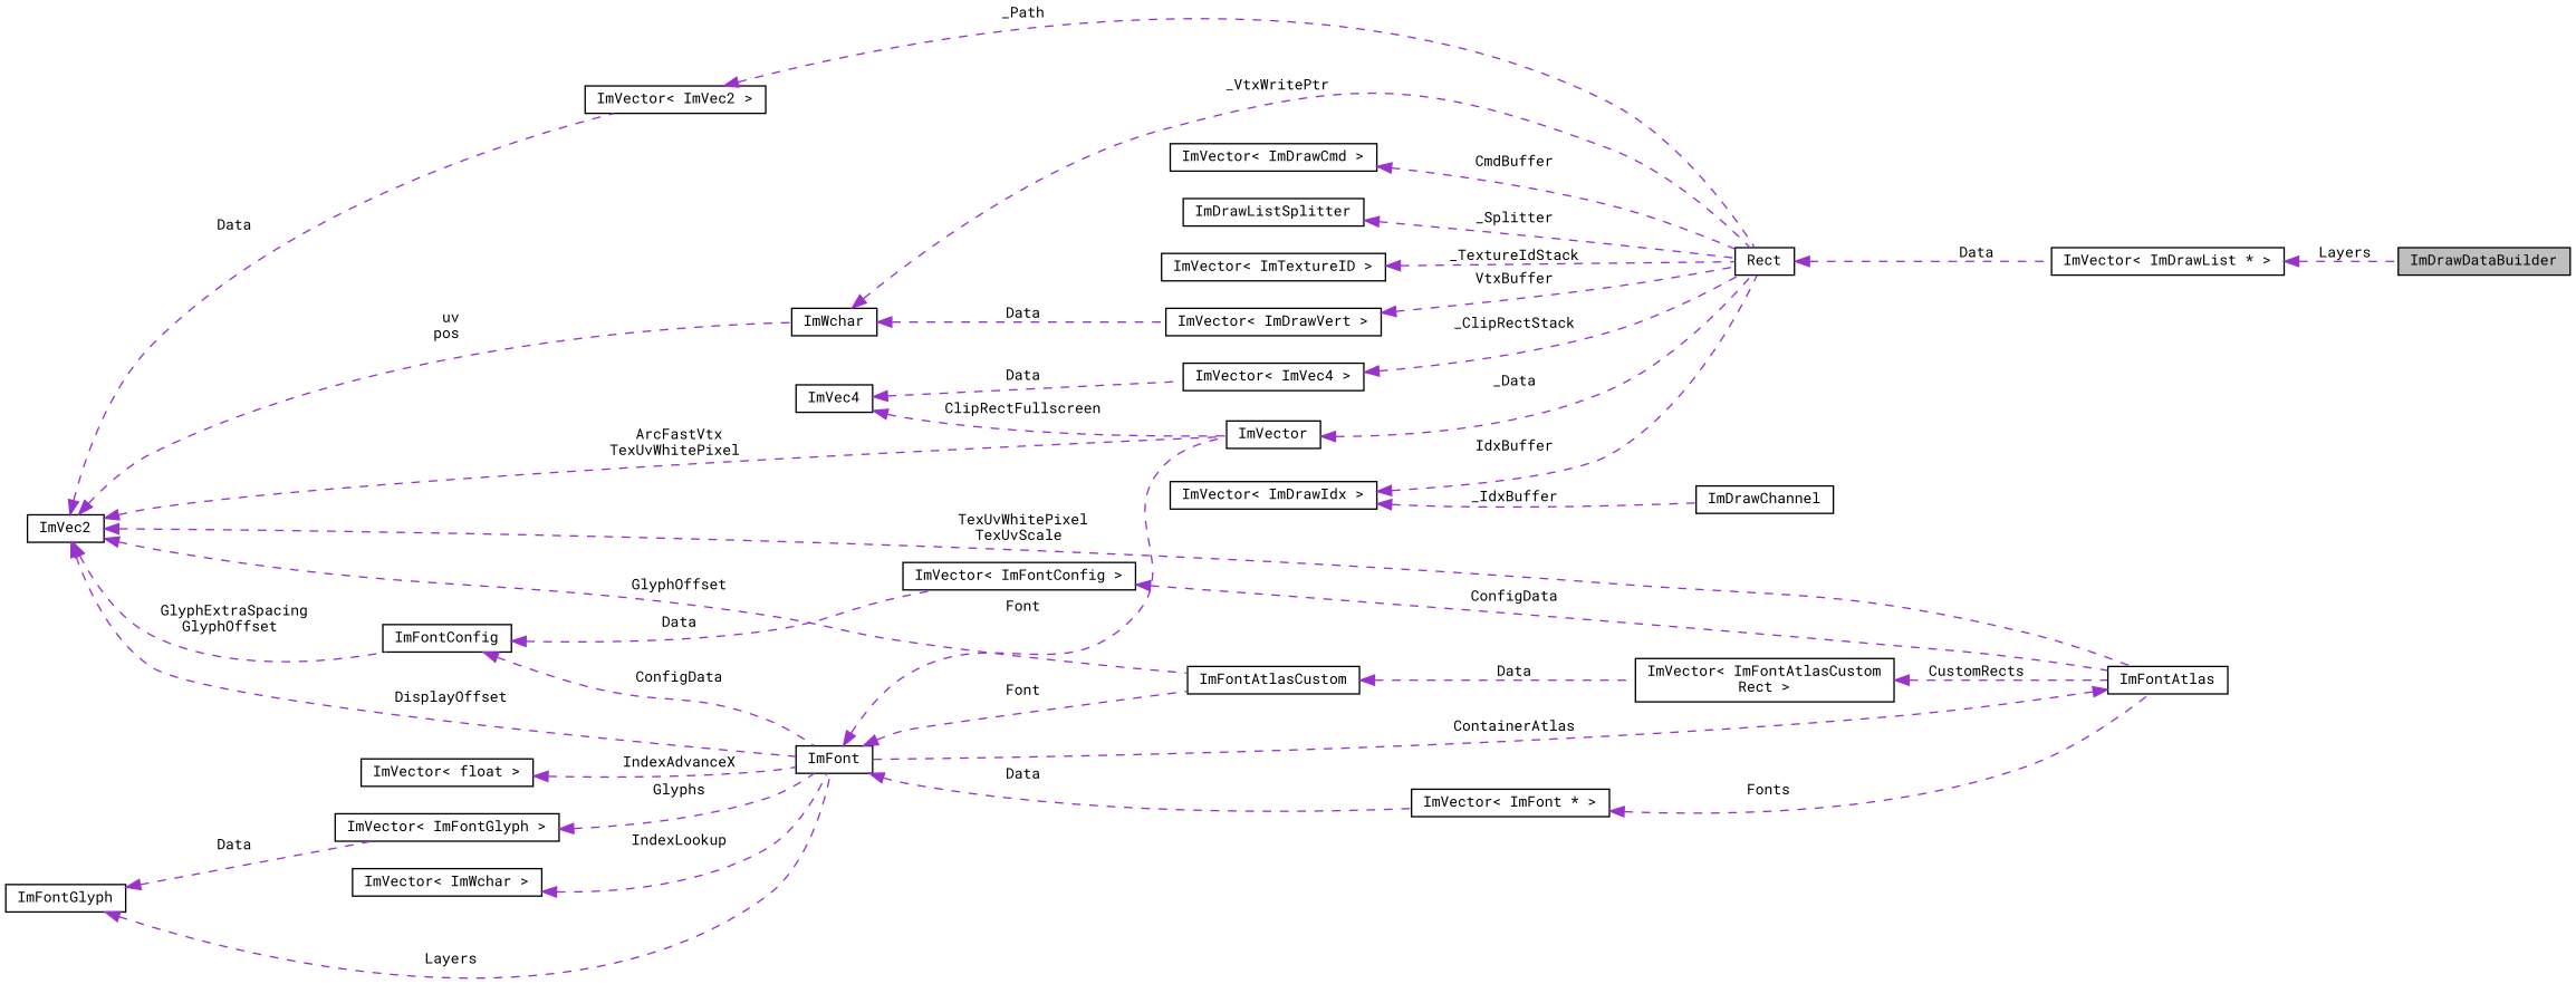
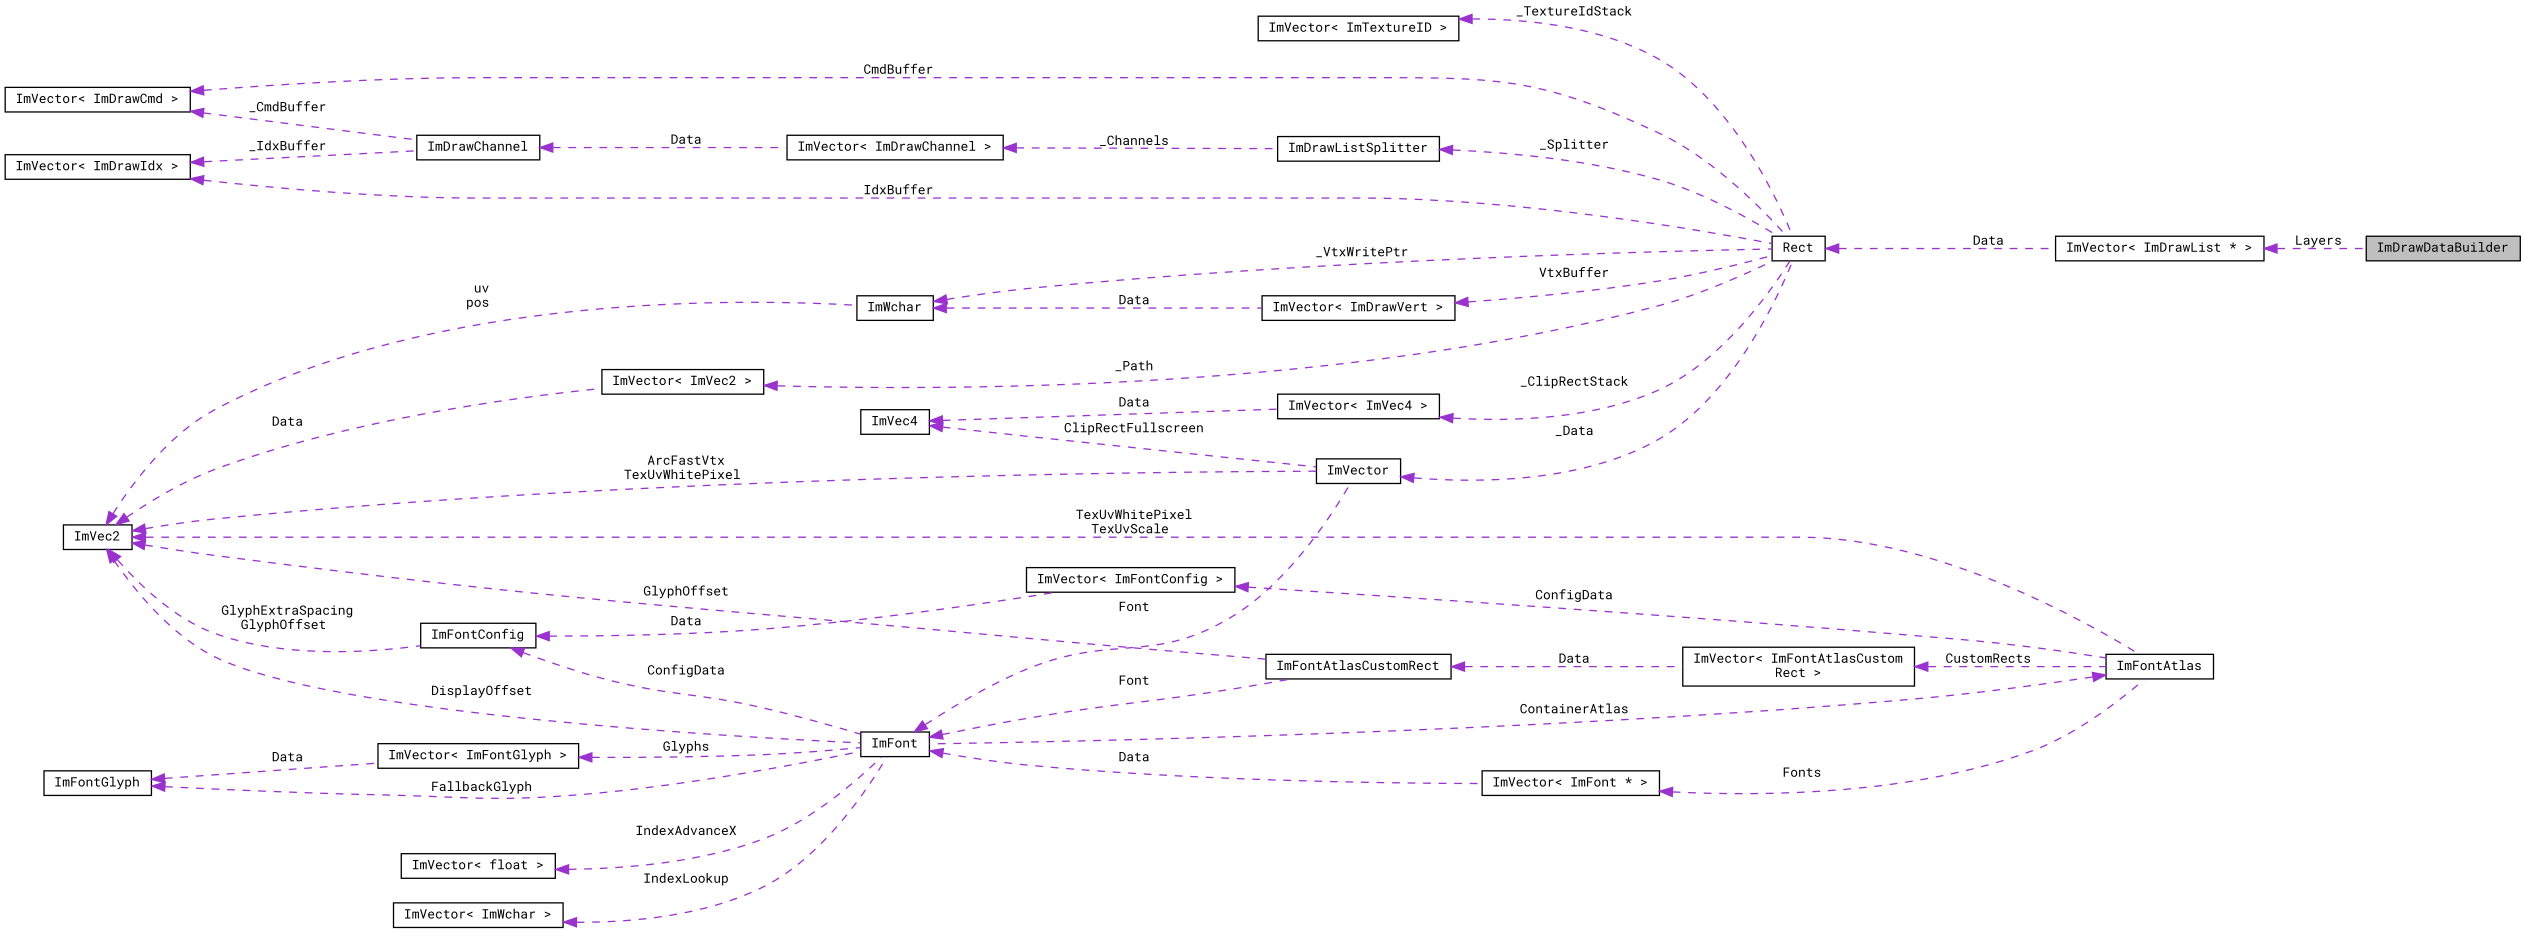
  digraph {
    fontname="Roboto Mono"
    rankdir=LR
    node [color=black fillcolor=white fontname="Roboto Mono" fontsize=10 shape=record style=filled]
    edge [color=darkorchid3 dir=back fontname="Roboto Mono" fontsize=10 labelfontname=Helvetica labelfontsize=10 style=dashed]
    n1 [fillcolor=grey75 fontcolor=black height=0.2 label=ImDrawDataBuilder width=0.4]
    n2 [height=0.2 label="ImVector\< ImDrawList * \>" width=0.4]
    n3 [height=0.2 label=Rect width=0.4]
    n4 [height=0.2 label="ImVector\< ImVec4 \>" width=0.4]
    n5 [height=0.2 label=ImVec4 width=0.4]
    n6 [height=0.2 label=ImVector width=0.4]
    n7 [height=0.2 label="ImVector\< ImDrawVert \>" width=0.4]
    n8 [height=0.2 label=ImWchar width=0.4]
    n9 [height=0.2 label=ImVec2 width=0.4]
    n10 [height=0.2 label="ImVector\< ImVec2 \>" width=0.4]
    n11 [height=0.2 label=ImFont width=0.4]
    n12 [height=0.2 label=ImFontConfig width=0.4]
    n13 [height=0.2 label=ImFontAtlas width=0.4]
-   n14 [height=0.2 label=ImFontAtlasCustom width=0.4]
+   n14 [height=0.2 label=ImFontAtlasCustomRect width=0.4]
    n15 [height=0.2 label="ImVector\< ImFont * \>" width=0.4]
    n16 [height=0.2 label="ImVector\< ImFontConfig \>" width=0.4]
    n17 [height=0.2 label="ImVector\< ImFontAtlasCustom\lRect \>" width=0.4]
    n18 [height=0.2 label="ImVector\< ImFontGlyph \>" width=0.4]
    n19 [height=0.2 label=ImFontGlyph width=0.4]
    n20 [height=0.2 label="ImVector\< float \>" width=0.4]
    n21 [height=0.2 label="ImVector\< ImWchar \>" width=0.4]
    n22 [height=0.2 label="ImVector\< ImDrawCmd \>" width=0.4]
    n23 [height=0.2 label=ImDrawChannel width=0.4]
+   n24 [height=0.2 label="ImVector\< ImDrawChannel \>" width=0.4]
    n25 [height=0.2 label=ImDrawListSplitter width=0.4]
    n26 [height=0.2 label="ImVector\< ImDrawIdx \>" width=0.4]
    n27 [height=0.2 label="ImVector\< ImTextureID \>" width=0.4]
    n2 -> n1 [label=" Layers"]
    n3 -> n2 [label=" Data"]
    n4 -> n3 [label=" _ClipRectStack"]
    n5 -> n4 [label=" Data"]
    n5 -> n6 [label=" ClipRectFullscreen"]
    n6 -> n3 [label=" _Data"]
    n7 -> n3 [label=" VtxBuffer"]
    n8 -> n3 [label=" _VtxWritePtr"]
    n8 -> n7 [label=" Data"]
    n9 -> n6 [label=" ArcFastVtx\nTexUvWhitePixel"]
    n9 -> n8 [label=" uv\npos"]
    n9 -> n10 [label=" Data"]
    n9 -> n11 [label=" DisplayOffset"]
    n9 -> n12 [label=" GlyphExtraSpacing\nGlyphOffset"]
    n9 -> n13 [label=" TexUvWhitePixel\nTexUvScale"]
    n9 -> n14 [label=" GlyphOffset"]
    n10 -> n3 [label=" _Path"]
    n11 -> n6 [label=" Font"]
    n11 -> n14 [label=" Font"]
    n11 -> n15 [label=" Data"]
    n12 -> n11 [label=" ConfigData"]
    n12 -> n16 [label=" Data"]
    n13 -> n11 [label=" ContainerAtlas"]
    n14 -> n17 [label=" Data"]
    n15 -> n13 [label=" Fonts"]
    n16 -> n13 [label=" ConfigData"]
    n17 -> n13 [label=" CustomRects"]
    n18 -> n11 [label=" Glyphs"]
-   n19 -> n11 [label=" Layers"]
+   n19 -> n11 [label=" FallbackGlyph"]
    n19 -> n18 [label=" Data"]
    n20 -> n11 [label=" IndexAdvanceX"]
    n21 -> n11 [label=" IndexLookup"]
    n22 -> n3 [label=" CmdBuffer"]
+   n22 -> n23 [label=" _CmdBuffer"]
+   n23 -> n24 [label=" Data"]
+   n24 -> n25 [label=" _Channels"]
    n25 -> n3 [label=" _Splitter"]
    n26 -> n3 [label=" IdxBuffer"]
    n26 -> n23 [label=" _IdxBuffer"]
    n27 -> n3 [label=" _TextureIdStack"]
  }
